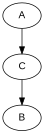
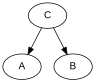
  digraph {
    fontname="Liberation Sans"
    node [fontname="Liberation Sans"]
    edge [fontname="Liberation Sans"]
    A [inst="jne C" root=true]
    C [inst="push ebp"]
    B [inst="xor eax, eax"]
-   A -> C [childnumber=2]
+   C -> A [childnumber=2]
    C -> B [childnumber=1]
  }
